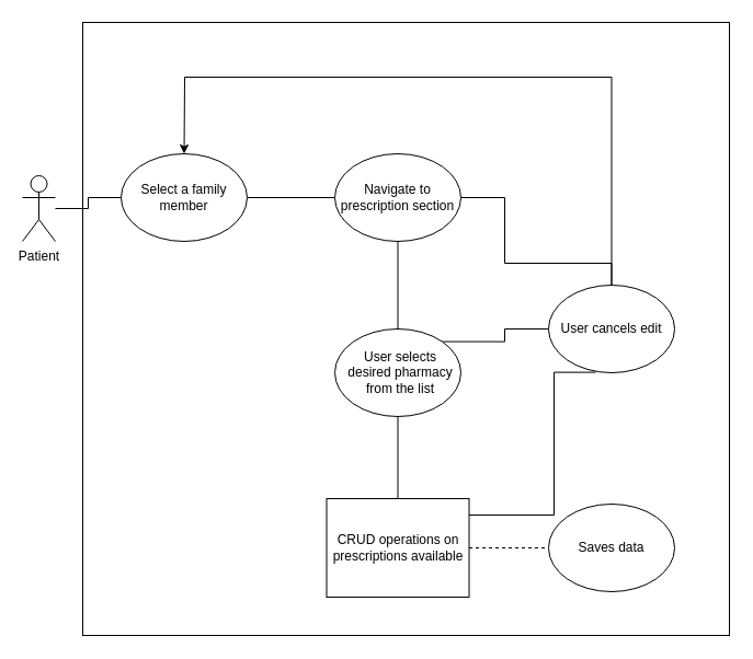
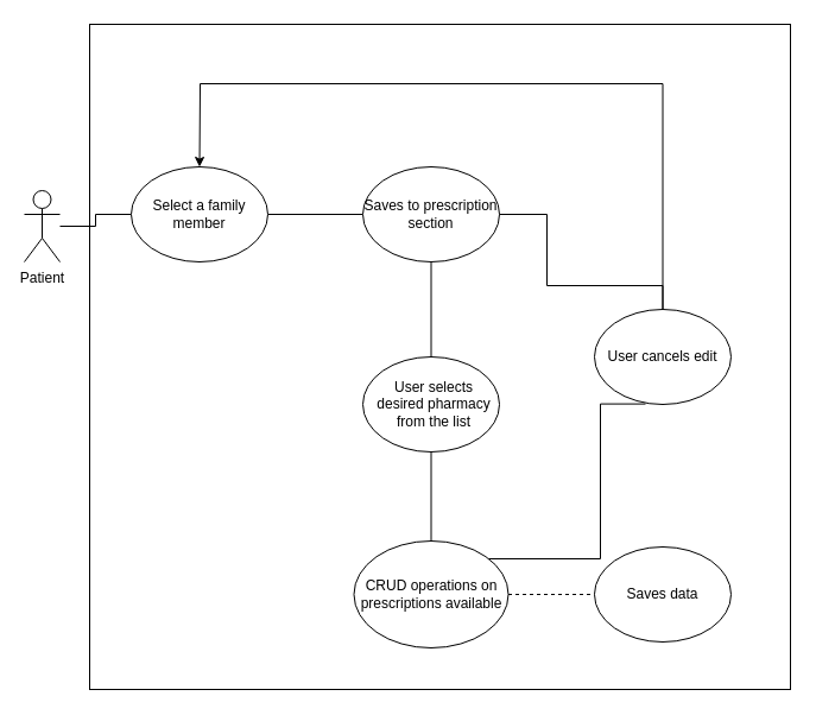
  <mxCell id="0" />
  <mxCell id="1" parent="0" />
  <mxCell id="2" value="" style="rounded=0;whiteSpace=wrap;html=1;" vertex="1" parent="1"><mxGeometry x="75" y="20" width="590" height="560" as="geometry" /></mxCell>
  <mxCell id="3" style="edgeStyle=orthogonalEdgeStyle;rounded=0;orthogonalLoop=1;jettySize=auto;html=1;entryX=0;entryY=0.5;entryDx=0;entryDy=0;endArrow=none;endFill=0;" edge="1" parent="1" source="4" target="6"><mxGeometry relative="1" as="geometry" /></mxCell>
  <mxCell id="4" value="Patient&lt;div&gt;&lt;br&gt;&lt;/div&gt;" style="shape=umlActor;verticalLabelPosition=bottom;verticalAlign=top;html=1;outlineConnect=0;" vertex="1" parent="1"><mxGeometry x="20" y="160" width="30" height="60" as="geometry" /></mxCell>
  <mxCell id="5" value="" style="edgeStyle=orthogonalEdgeStyle;rounded=0;orthogonalLoop=1;jettySize=auto;html=1;endArrow=none;endFill=0;" edge="1" parent="1" source="6" target="8"><mxGeometry relative="1" as="geometry" /></mxCell>
  <mxCell id="6" value="&lt;div style=&quot;&quot;&gt;&lt;span style=&quot;background-color: initial;&quot;&gt;Select a family member&lt;/span&gt;&lt;/div&gt;" style="ellipse;whiteSpace=wrap;html=1;verticalAlign=middle;align=center;" vertex="1" parent="1"><mxGeometry x="110" y="140" width="115" height="80" as="geometry" /></mxCell>
  <mxCell id="7" value="" style="edgeStyle=orthogonalEdgeStyle;rounded=0;orthogonalLoop=1;jettySize=auto;html=1;endArrow=none;endFill=0;" edge="1" parent="1" source="8" target="11"><mxGeometry relative="1" as="geometry" /></mxCell>
- <mxCell id="8" value="Navigate to prescription section" style="ellipse;whiteSpace=wrap;html=1;verticalAlign=middle;" vertex="1" parent="1"><mxGeometry x="305" y="140" width="115" height="80" as="geometry" /></mxCell>
+ <mxCell id="8" value="Saves to prescription section" style="ellipse;whiteSpace=wrap;html=1;verticalAlign=middle;" vertex="1" parent="1"><mxGeometry x="305" y="140" width="115" height="80" as="geometry" /></mxCell>
  <mxCell id="9" value="" style="edgeStyle=orthogonalEdgeStyle;rounded=0;orthogonalLoop=1;jettySize=auto;html=1;endArrow=none;endFill=0;" edge="1" parent="1" source="11" target="13"><mxGeometry relative="1" as="geometry" /></mxCell>
- <mxCell id="10" style="edgeStyle=orthogonalEdgeStyle;rounded=0;orthogonalLoop=1;jettySize=auto;html=1;exitX=1;exitY=0;exitDx=0;exitDy=0;endArrow=none;endFill=0;" edge="1" parent="1" source="11" target="17"><mxGeometry relative="1" as="geometry" /></mxCell>
  <mxCell id="11" value="User selects desired pharmacy from the list" style="ellipse;whiteSpace=wrap;html=1;verticalAlign=middle;spacingLeft=5;" vertex="1" parent="1"><mxGeometry x="305" y="300" width="115" height="80" as="geometry" /></mxCell>
  <mxCell id="12" style="edgeStyle=orthogonalEdgeStyle;rounded=0;orthogonalLoop=1;jettySize=auto;html=1;entryX=0;entryY=0.5;entryDx=0;entryDy=0;endArrow=none;endFill=0;dashed=1;" edge="1" parent="1" source="13" target="14"><mxGeometry relative="1" as="geometry" /></mxCell>
- <mxCell id="13" value="CRUD operations on prescriptions available" style="whiteSpace=wrap;html=1;verticalAlign=middle;rounded=0;" vertex="1" parent="1"><mxGeometry x="297.5" y="455" width="130" height="90" as="geometry" /></mxCell>
+ <mxCell id="13" value="CRUD operations on prescriptions available" style="ellipse;whiteSpace=wrap;html=1;verticalAlign=middle;" vertex="1" parent="1"><mxGeometry x="297.5" y="455" width="130" height="90" as="geometry" /></mxCell>
  <mxCell id="14" value="Saves data" style="ellipse;whiteSpace=wrap;html=1;verticalAlign=middle;" vertex="1" parent="1"><mxGeometry x="500" y="460" width="115" height="80" as="geometry" /></mxCell>
  <mxCell id="15" style="edgeStyle=orthogonalEdgeStyle;rounded=0;orthogonalLoop=1;jettySize=auto;html=1;entryX=1;entryY=0.5;entryDx=0;entryDy=0;endArrow=none;endFill=0;" edge="1" parent="1" source="17" target="8"><mxGeometry relative="1" as="geometry"><Array as="points"><mxPoint x="558" y="240" /><mxPoint x="460" y="240" /><mxPoint x="460" y="180" /></Array></mxGeometry></mxCell>
  <mxCell id="16" style="edgeStyle=orthogonalEdgeStyle;rounded=0;orthogonalLoop=1;jettySize=auto;html=1;" edge="1" parent="1" source="17" target="6"><mxGeometry relative="1" as="geometry"><Array as="points"><mxPoint x="558" y="70" /><mxPoint x="168" y="70" /></Array></mxGeometry></mxCell>
  <mxCell id="17" value="User cancels edit" style="ellipse;whiteSpace=wrap;html=1;verticalAlign=middle;" vertex="1" parent="1"><mxGeometry x="500" y="260" width="115" height="80" as="geometry" /></mxCell>
  <mxCell id="18" style="edgeStyle=orthogonalEdgeStyle;rounded=0;orthogonalLoop=1;jettySize=auto;html=1;entryX=0.374;entryY=0.995;entryDx=0;entryDy=0;entryPerimeter=0;endArrow=none;endFill=0;" edge="1" parent="1" source="13" target="17"><mxGeometry relative="1" as="geometry"><Array as="points"><mxPoint x="505" y="470" /><mxPoint x="505" y="340" /></Array></mxGeometry></mxCell>
